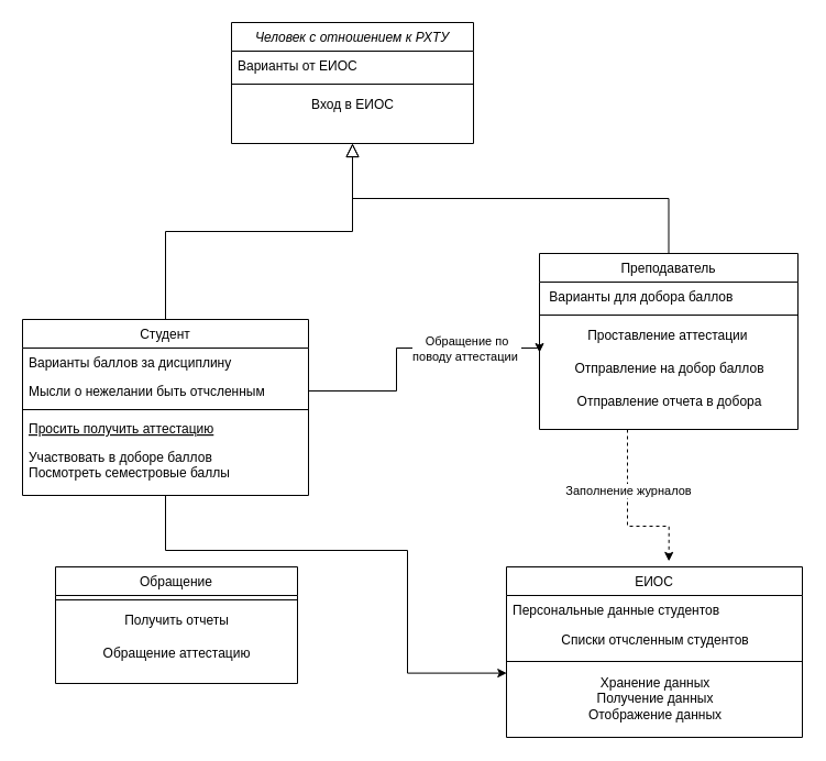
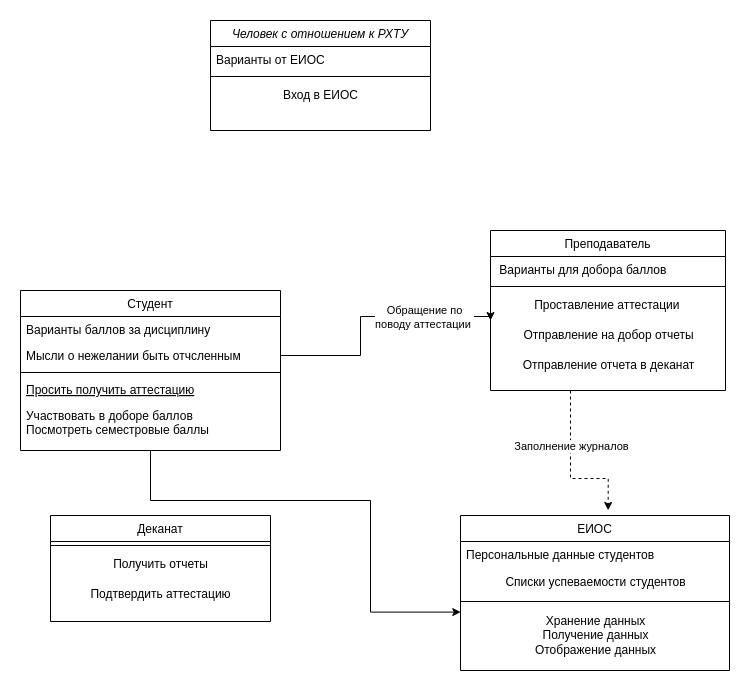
  <mxCell id="0" />
  <mxCell id="1" parent="0" />
  <mxCell id="2" value="Человек с отношением к РХТУ" style="swimlane;fontStyle=2;align=center;verticalAlign=top;childLayout=stackLayout;horizontal=1;startSize=26;horizontalStack=0;resizeParent=1;resizeLast=0;collapsible=1;marginBottom=0;rounded=0;shadow=0;strokeWidth=1;" parent="1" vertex="1"><mxGeometry x="210" y="20" width="220" height="110" as="geometry"><mxRectangle x="230" y="140" width="160" height="26" as="alternateBounds" /></mxGeometry></mxCell>
  <mxCell id="3" value="Варианты от ЕИОС" style="text;align=left;verticalAlign=top;spacingLeft=4;spacingRight=4;overflow=hidden;rotatable=0;points=[[0,0.5],[1,0.5]];portConstraint=eastwest;" parent="2" vertex="1"><mxGeometry y="26" width="220" height="26" as="geometry" /></mxCell>
  <mxCell id="4" value="" style="line;html=1;strokeWidth=1;align=left;verticalAlign=middle;spacingTop=-1;spacingLeft=3;spacingRight=3;rotatable=0;labelPosition=right;points=[];portConstraint=eastwest;" parent="2" vertex="1"><mxGeometry y="52" width="220" height="8" as="geometry" /></mxCell>
  <mxCell id="5" value="&lt;div style=&quot;text-align: left;&quot;&gt;Вход в ЕИОС&lt;/div&gt;" style="text;html=1;align=center;verticalAlign=middle;resizable=0;points=[];autosize=1;strokeColor=none;fillColor=none;" parent="2" vertex="1"><mxGeometry y="60" width="220" height="30" as="geometry" /></mxCell>
  <mxCell id="6" style="edgeStyle=orthogonalEdgeStyle;rounded=0;orthogonalLoop=1;jettySize=auto;html=1;entryX=0.001;entryY=0.11;entryDx=0;entryDy=0;entryPerimeter=0;" edge="1" parent="1" source="7" target="27"><mxGeometry relative="1" as="geometry"><Array as="points"><mxPoint x="150" y="500" /><mxPoint x="370" y="500" /><mxPoint x="370" y="612" /></Array></mxGeometry></mxCell>
  <mxCell id="7" value="Студент" style="swimlane;fontStyle=0;align=center;verticalAlign=top;childLayout=stackLayout;horizontal=1;startSize=26;horizontalStack=0;resizeParent=1;resizeLast=0;collapsible=1;marginBottom=0;rounded=0;shadow=0;strokeWidth=1;" parent="1" vertex="1"><mxGeometry x="20" y="290" width="260" height="160" as="geometry"><mxRectangle x="130" y="380" width="160" height="26" as="alternateBounds" /></mxGeometry></mxCell>
  <mxCell id="8" value="Варианты баллов за дисциплину" style="text;align=left;verticalAlign=top;spacingLeft=4;spacingRight=4;overflow=hidden;rotatable=0;points=[[0,0.5],[1,0.5]];portConstraint=eastwest;" parent="7" vertex="1"><mxGeometry y="26" width="260" height="26" as="geometry" /></mxCell>
  <mxCell id="9" value="Мысли о нежелании быть отчсленным" style="text;align=left;verticalAlign=top;spacingLeft=4;spacingRight=4;overflow=hidden;rotatable=0;points=[[0,0.5],[1,0.5]];portConstraint=eastwest;rounded=0;shadow=0;html=0;" parent="7" vertex="1"><mxGeometry y="52" width="260" height="26" as="geometry" /></mxCell>
  <mxCell id="10" value="" style="line;html=1;strokeWidth=1;align=left;verticalAlign=middle;spacingTop=-1;spacingLeft=3;spacingRight=3;rotatable=0;labelPosition=right;points=[];portConstraint=eastwest;" parent="7" vertex="1"><mxGeometry y="78" width="260" height="8" as="geometry" /></mxCell>
  <mxCell id="11" value="Просить получить аттестацию" style="text;align=left;verticalAlign=top;spacingLeft=4;spacingRight=4;overflow=hidden;rotatable=0;points=[[0,0.5],[1,0.5]];portConstraint=eastwest;fontStyle=4" parent="7" vertex="1"><mxGeometry y="86" width="260" height="26" as="geometry" /></mxCell>
  <mxCell id="12" value="Участвовать в доборе баллов&#10;Посмотреть семестровые баллы" style="text;align=left;verticalAlign=top;spacingLeft=4;spacingRight=4;overflow=hidden;rotatable=0;points=[[0,0.5],[1,0.5]];portConstraint=eastwest;" parent="7" vertex="1"><mxGeometry y="112" width="260" height="38" as="geometry" /></mxCell>
- <mxCell id="13" value="" style="endArrow=block;endSize=10;endFill=0;shadow=0;strokeWidth=1;rounded=0;edgeStyle=elbowEdgeStyle;elbow=vertical;" parent="1" source="7" target="2" edge="1"><mxGeometry width="160" relative="1" as="geometry"><mxPoint x="200" y="133" as="sourcePoint" /><mxPoint x="200" y="133" as="targetPoint" /></mxGeometry></mxCell>
  <mxCell id="14" style="edgeStyle=orthogonalEdgeStyle;rounded=0;orthogonalLoop=1;jettySize=auto;html=1;entryX=0.549;entryY=-0.033;entryDx=0;entryDy=0;entryPerimeter=0;dashed=1;" parent="1" source="16" target="23" edge="1"><mxGeometry relative="1" as="geometry"><Array as="points"><mxPoint x="570" y="365" /><mxPoint x="570" y="478" /><mxPoint x="607" y="478" /></Array></mxGeometry></mxCell>
  <mxCell id="15" value="Заполнение журналов" style="edgeLabel;html=1;align=center;verticalAlign=middle;resizable=0;points=[];" parent="14" vertex="1" connectable="0"><mxGeometry x="0.019" y="-4" relative="1" as="geometry"><mxPoint x="4" y="-25" as="offset" /></mxGeometry></mxCell>
  <mxCell id="16" value="Преподаватель" style="swimlane;fontStyle=0;align=center;verticalAlign=top;childLayout=stackLayout;horizontal=1;startSize=26;horizontalStack=0;resizeParent=1;resizeLast=0;collapsible=1;marginBottom=0;rounded=0;shadow=0;strokeWidth=1;" parent="1" vertex="1"><mxGeometry x="490" y="230" width="235" height="160" as="geometry"><mxRectangle x="340" y="380" width="170" height="26" as="alternateBounds" /></mxGeometry></mxCell>
  <mxCell id="17" value=" Варианты для добора баллов" style="text;align=left;verticalAlign=top;spacingLeft=4;spacingRight=4;overflow=hidden;rotatable=0;points=[[0,0.5],[1,0.5]];portConstraint=eastwest;" parent="16" vertex="1"><mxGeometry y="26" width="235" height="26" as="geometry" /></mxCell>
  <mxCell id="18" value="" style="line;html=1;strokeWidth=1;align=left;verticalAlign=middle;spacingTop=-1;spacingLeft=3;spacingRight=3;rotatable=0;labelPosition=right;points=[];portConstraint=eastwest;" parent="16" vertex="1"><mxGeometry y="52" width="235" height="8" as="geometry" /></mxCell>
  <mxCell id="19" value="Проставление аттестации&amp;nbsp;&lt;br&gt;" style="text;html=1;align=center;verticalAlign=middle;resizable=0;points=[];autosize=1;strokeColor=none;fillColor=none;" parent="16" vertex="1"><mxGeometry y="60" width="235" height="30" as="geometry" /></mxCell>
- <mxCell id="20" value="Отправление на добор баллов" style="text;html=1;align=center;verticalAlign=middle;resizable=0;points=[];autosize=1;strokeColor=none;fillColor=none;" parent="16" vertex="1"><mxGeometry y="90" width="235" height="30" as="geometry" /></mxCell>
- <mxCell id="21" value="Отправление отчета в добора" style="text;html=1;align=center;verticalAlign=middle;resizable=0;points=[];autosize=1;strokeColor=none;fillColor=none;" parent="16" vertex="1"><mxGeometry y="120" width="235" height="30" as="geometry" /></mxCell>
- <mxCell id="22" value="" style="endArrow=block;endSize=10;endFill=0;shadow=0;strokeWidth=1;rounded=0;edgeStyle=elbowEdgeStyle;elbow=vertical;" parent="1" source="16" target="2" edge="1"><mxGeometry width="160" relative="1" as="geometry"><mxPoint x="210" y="303" as="sourcePoint" /><mxPoint x="310" y="201" as="targetPoint" /></mxGeometry></mxCell>
+ <mxCell id="20" value="Отправление на добор отчеты" style="text;html=1;align=center;verticalAlign=middle;resizable=0;points=[];autosize=1;strokeColor=none;fillColor=none;" parent="16" vertex="1"><mxGeometry y="90" width="235" height="30" as="geometry" /></mxCell>
+ <mxCell id="21" value="Отправление отчета в деканат" style="text;html=1;align=center;verticalAlign=middle;resizable=0;points=[];autosize=1;strokeColor=none;fillColor=none;" parent="16" vertex="1"><mxGeometry y="120" width="235" height="30" as="geometry" /></mxCell>
  <mxCell id="23" value="ЕИОС" style="swimlane;fontStyle=0;align=center;verticalAlign=top;childLayout=stackLayout;horizontal=1;startSize=26;horizontalStack=0;resizeParent=1;resizeLast=0;collapsible=1;marginBottom=0;rounded=0;shadow=0;strokeWidth=1;" parent="1" vertex="1"><mxGeometry x="460" y="515" width="269" height="155" as="geometry"><mxRectangle x="340" y="380" width="170" height="26" as="alternateBounds" /></mxGeometry></mxCell>
  <mxCell id="24" value="Персональные данные студентов" style="text;align=left;verticalAlign=top;spacingLeft=4;spacingRight=4;overflow=hidden;rotatable=0;points=[[0,0.5],[1,0.5]];portConstraint=eastwest;" parent="23" vertex="1"><mxGeometry y="26" width="269" height="26" as="geometry" /></mxCell>
- <mxCell id="25" value="Списки отчсленным студентов" style="text;html=1;align=center;verticalAlign=middle;resizable=0;points=[];autosize=1;strokeColor=none;fillColor=none;" parent="23" vertex="1"><mxGeometry y="52" width="269" height="30" as="geometry" /></mxCell>
+ <mxCell id="25" value="Списки успеваемости студентов" style="text;html=1;align=center;verticalAlign=middle;resizable=0;points=[];autosize=1;strokeColor=none;fillColor=none;" parent="23" vertex="1"><mxGeometry y="52" width="269" height="30" as="geometry" /></mxCell>
  <mxCell id="26" value="" style="line;html=1;strokeWidth=1;align=left;verticalAlign=middle;spacingTop=-1;spacingLeft=3;spacingRight=3;rotatable=0;labelPosition=right;points=[];portConstraint=eastwest;" parent="23" vertex="1"><mxGeometry y="82" width="269" height="8" as="geometry" /></mxCell>
  <mxCell id="27" value="Хранение данных&lt;br&gt;Получение данных&lt;br&gt;Отображение данных" style="text;html=1;align=center;verticalAlign=middle;resizable=0;points=[];autosize=1;strokeColor=none;fillColor=none;" parent="23" vertex="1"><mxGeometry y="90" width="269" height="60" as="geometry" /></mxCell>
- <mxCell id="28" value="Обращение" style="swimlane;fontStyle=0;align=center;verticalAlign=top;childLayout=stackLayout;horizontal=1;startSize=26;horizontalStack=0;resizeParent=1;resizeLast=0;collapsible=1;marginBottom=0;rounded=0;shadow=0;strokeWidth=1;" parent="1" vertex="1"><mxGeometry x="50" y="515" width="220" height="106" as="geometry"><mxRectangle x="340" y="380" width="170" height="26" as="alternateBounds" /></mxGeometry></mxCell>
+ <mxCell id="28" value="Деканат" style="swimlane;fontStyle=0;align=center;verticalAlign=top;childLayout=stackLayout;horizontal=1;startSize=26;horizontalStack=0;resizeParent=1;resizeLast=0;collapsible=1;marginBottom=0;rounded=0;shadow=0;strokeWidth=1;" parent="1" vertex="1"><mxGeometry x="50" y="515" width="220" height="106" as="geometry"><mxRectangle x="340" y="380" width="170" height="26" as="alternateBounds" /></mxGeometry></mxCell>
  <mxCell id="29" value="" style="line;html=1;strokeWidth=1;align=left;verticalAlign=middle;spacingTop=-1;spacingLeft=3;spacingRight=3;rotatable=0;labelPosition=right;points=[];portConstraint=eastwest;" parent="28" vertex="1"><mxGeometry y="26" width="220" height="8" as="geometry" /></mxCell>
  <mxCell id="30" value="Получить отчеты" style="text;html=1;align=center;verticalAlign=middle;resizable=0;points=[];autosize=1;strokeColor=none;fillColor=none;" parent="28" vertex="1"><mxGeometry y="34" width="220" height="30" as="geometry" /></mxCell>
- <mxCell id="31" value="Обращение аттестацию" style="text;html=1;align=center;verticalAlign=middle;resizable=0;points=[];autosize=1;strokeColor=none;fillColor=none;" parent="28" vertex="1"><mxGeometry y="64" width="220" height="30" as="geometry" /></mxCell>
+ <mxCell id="31" value="Подтвердить аттестацию" style="text;html=1;align=center;verticalAlign=middle;resizable=0;points=[];autosize=1;strokeColor=none;fillColor=none;" parent="28" vertex="1"><mxGeometry y="64" width="220" height="30" as="geometry" /></mxCell>
  <mxCell id="32" style="edgeStyle=orthogonalEdgeStyle;rounded=0;orthogonalLoop=1;jettySize=auto;html=1;" parent="1" source="9" edge="1"><mxGeometry relative="1" as="geometry"><Array as="points"><mxPoint x="360" y="355" /><mxPoint x="360" y="316" /></Array><mxPoint x="490" y="320" as="targetPoint" /></mxGeometry></mxCell>
  <mxCell id="33" value="Обращение по&lt;br&gt;поводу аттестации&amp;nbsp;" style="edgeLabel;html=1;align=center;verticalAlign=middle;resizable=0;points=[];" parent="32" vertex="1" connectable="0"><mxGeometry x="0.39" relative="1" as="geometry"><mxPoint x="6" as="offset" /></mxGeometry></mxCell>
